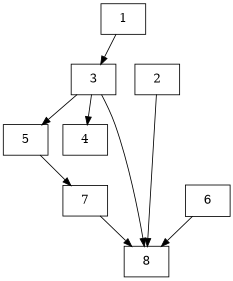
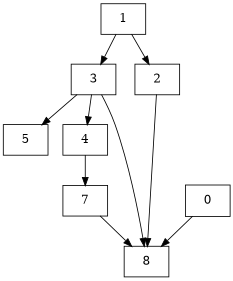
  digraph {
    node [entry=0 exit=0 loop=0 shape=record]
    n1 [entry=1 label=1]
    n2 [label=3]
    n3 [label=2]
    n4 [label=5]
    n5 [label=4]
    n6 [exit=1 label=8]
    n7 [label=7]
-   n8 [label=6]
+   n8 [label=0]
    n1 -> n2
+   n1 -> n3
    n2 -> n4
    n2 -> n5
    n2 -> n6
    n3 -> n6
-   n4 -> n7
+   n5 -> n7
    n7 -> n6
    n8 -> n6
  }
